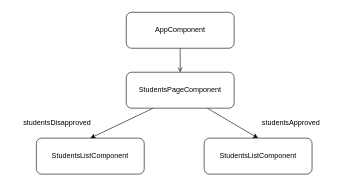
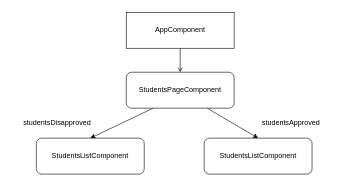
  <mxCell id="0" />
  <mxCell id="1" parent="0" />
  <mxCell id="2" style="edgeStyle=none;html=1;exitX=0.75;exitY=1;exitDx=0;exitDy=0;entryX=0.5;entryY=0;entryDx=0;entryDy=0;" edge="1" parent="1" source="4" target="5"><mxGeometry relative="1" as="geometry" /></mxCell>
  <mxCell id="3" style="edgeStyle=none;html=1;exitX=0.25;exitY=1;exitDx=0;exitDy=0;entryX=0.5;entryY=0;entryDx=0;entryDy=0;" edge="1" parent="1" source="4" target="10"><mxGeometry relative="1" as="geometry" /></mxCell>
  <mxCell id="4" value="StudentsPageComponent" style="rounded=1;whiteSpace=wrap;html=1;" vertex="1" parent="1"><mxGeometry x="210" y="120" width="180" height="60" as="geometry" /></mxCell>
  <mxCell id="5" value="StudentsListComponent" style="rounded=1;whiteSpace=wrap;html=1;" vertex="1" parent="1"><mxGeometry x="340" y="230" width="180" height="60" as="geometry" /></mxCell>
  <mxCell id="6" style="edgeStyle=none;html=1;exitX=0.5;exitY=1;exitDx=0;exitDy=0;entryX=0.5;entryY=0;entryDx=0;entryDy=0;endArrow=open;" edge="1" parent="1" source="7" target="4"><mxGeometry relative="1" as="geometry" /></mxCell>
- <mxCell id="7" value="AppComponent" style="rounded=1;whiteSpace=wrap;html=1;" vertex="1" parent="1"><mxGeometry x="210" y="20" width="180" height="60" as="geometry" /></mxCell>
+ <mxCell id="7" value="AppComponent" style="whiteSpace=wrap;html=1;rounded=0;" vertex="1" parent="1"><mxGeometry x="210" y="20" width="180" height="60" as="geometry" /></mxCell>
  <mxCell id="8" value="studentsApproved" style="text;html=1;strokeColor=none;fillColor=none;align=center;verticalAlign=middle;whiteSpace=wrap;rounded=0;" vertex="1" parent="1"><mxGeometry x="410" y="190" width="150" height="30" as="geometry" /></mxCell>
  <mxCell id="9" value="studentsDisapproved" style="text;html=1;strokeColor=none;fillColor=none;align=center;verticalAlign=middle;whiteSpace=wrap;rounded=0;" vertex="1" parent="1"><mxGeometry x="20" y="190" width="150" height="30" as="geometry" /></mxCell>
  <mxCell id="10" value="StudentsListComponent" style="rounded=1;whiteSpace=wrap;html=1;" vertex="1" parent="1"><mxGeometry x="60" y="230" width="180" height="60" as="geometry" /></mxCell>
